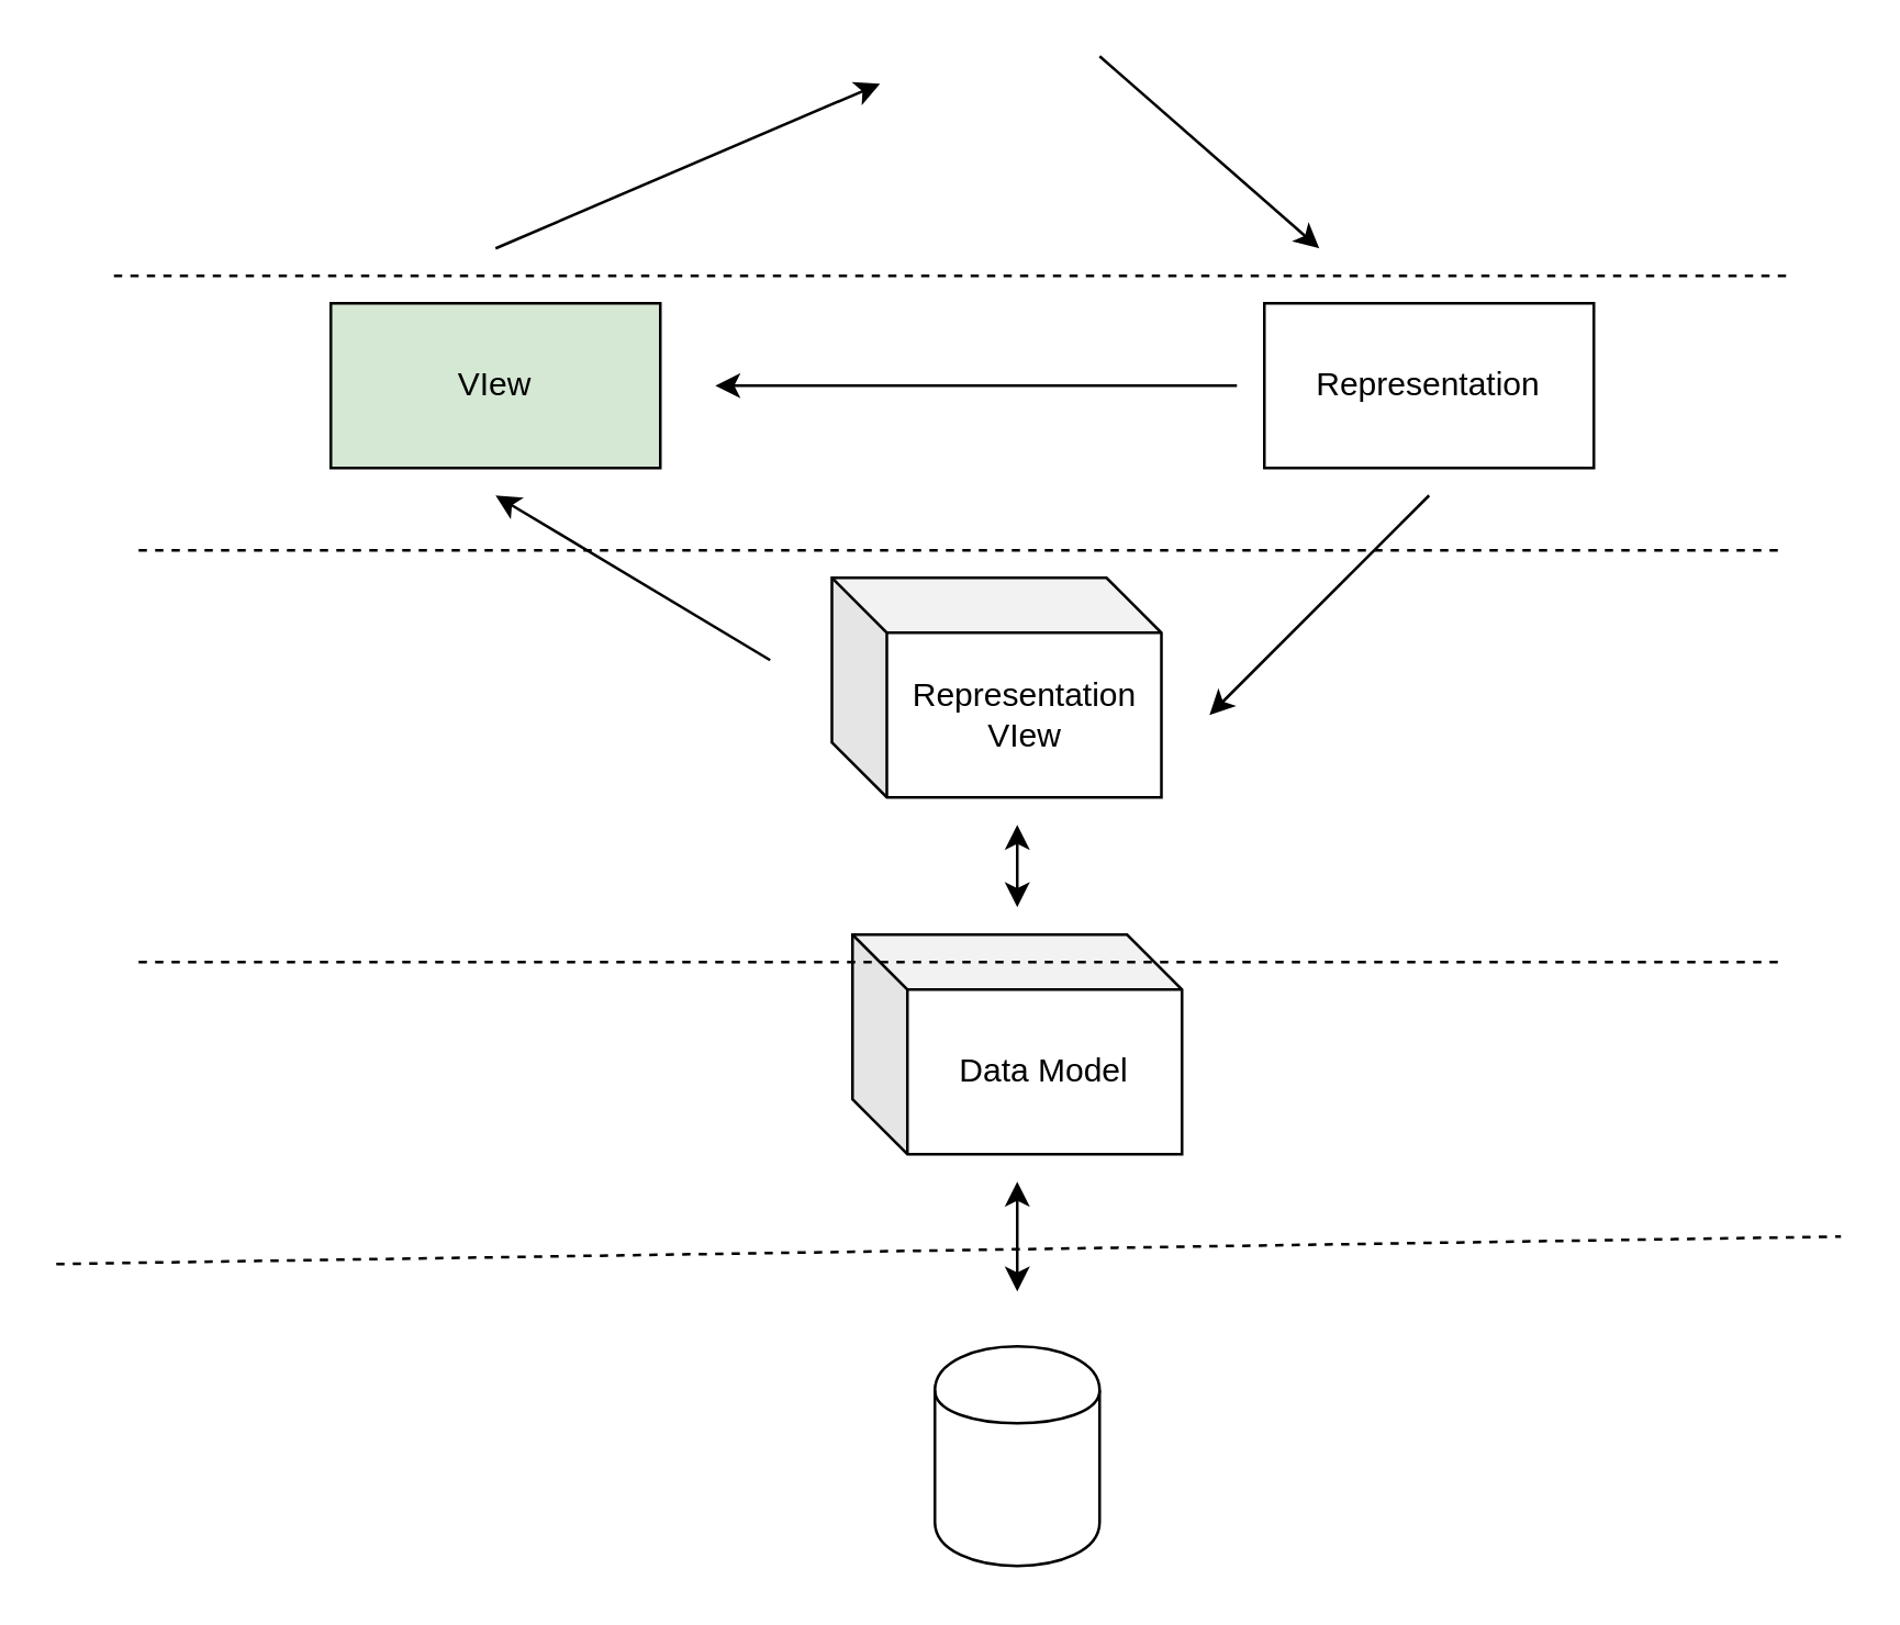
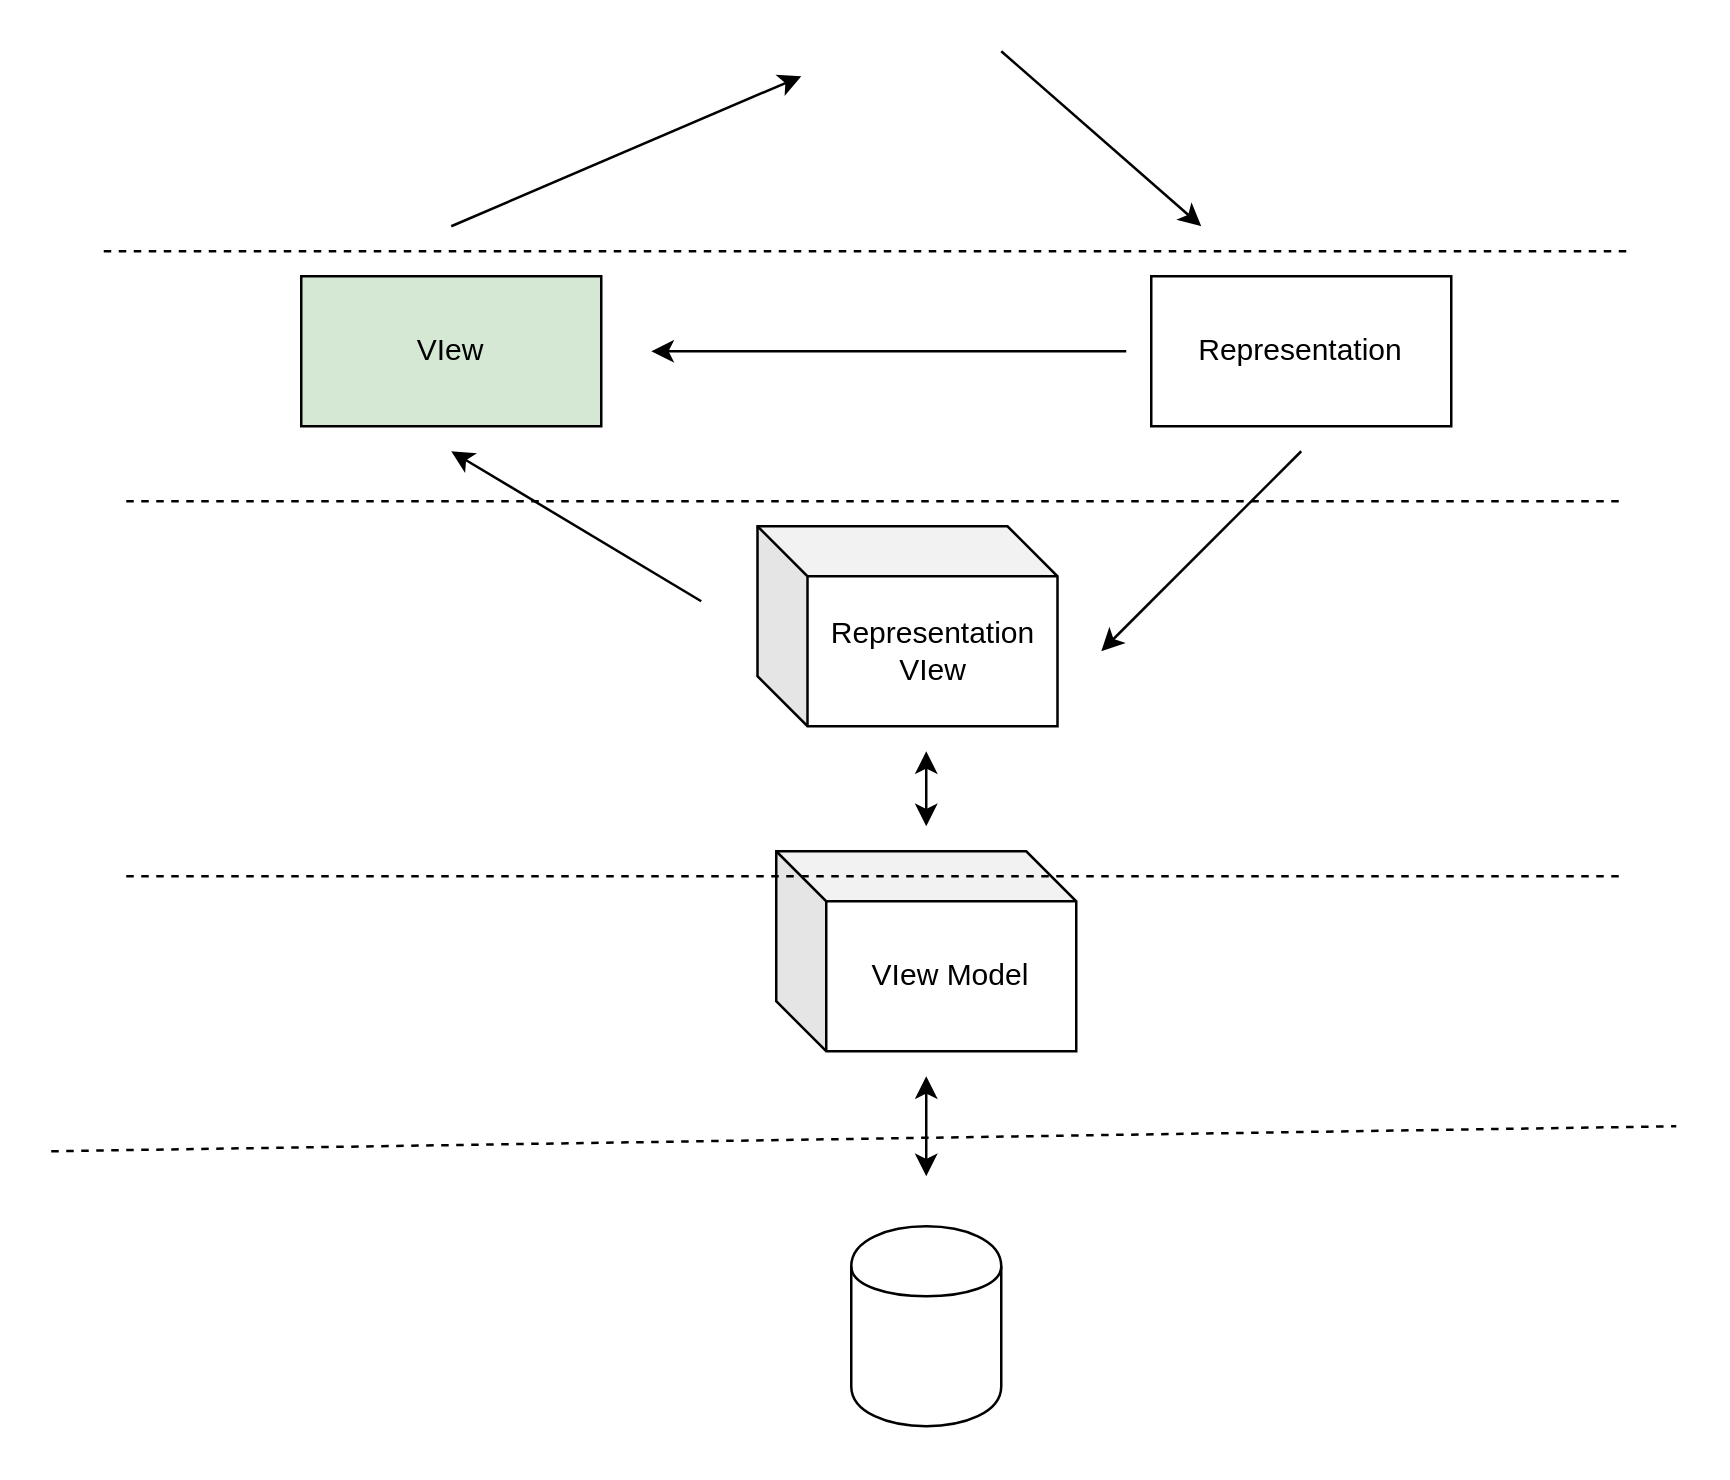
  <mxCell id="0" />
  <mxCell id="1" parent="0" />
  <mxCell id="2" value="VIew" style="rounded=0;whiteSpace=wrap;html=1;fillColor=#d5e8d4;" vertex="1" parent="1"><mxGeometry x="120" y="110" width="120" height="60" as="geometry" /></mxCell>
  <mxCell id="3" value="Representation" style="rounded=0;whiteSpace=wrap;html=1;" vertex="1" parent="1"><mxGeometry x="460" y="110" width="120" height="60" as="geometry" /></mxCell>
  <mxCell id="4" value="Representation VIew" style="shape=cube;whiteSpace=wrap;html=1;boundedLbl=1;backgroundOutline=1;darkOpacity=0.05;darkOpacity2=0.1;" vertex="1" parent="1"><mxGeometry x="302.5" y="210" width="120" height="80" as="geometry" /></mxCell>
  <mxCell id="5" value="" style="endArrow=classic;html=1;" edge="1" parent="1"><mxGeometry width="50" height="50" relative="1" as="geometry"><mxPoint x="400" y="20" as="sourcePoint" /><mxPoint x="480" y="90" as="targetPoint" /></mxGeometry></mxCell>
  <mxCell id="6" value="" style="endArrow=classic;html=1;" edge="1" parent="1"><mxGeometry width="50" height="50" relative="1" as="geometry"><mxPoint x="450" y="140" as="sourcePoint" /><mxPoint x="260" y="140" as="targetPoint" /></mxGeometry></mxCell>
  <mxCell id="7" value="" style="endArrow=classic;html=1;" edge="1" parent="1"><mxGeometry width="50" height="50" relative="1" as="geometry"><mxPoint x="280" y="240" as="sourcePoint" /><mxPoint x="180" y="180" as="targetPoint" /></mxGeometry></mxCell>
  <mxCell id="8" value="" style="endArrow=classic;html=1;" edge="1" parent="1"><mxGeometry width="50" height="50" relative="1" as="geometry"><mxPoint x="180" y="90" as="sourcePoint" /><mxPoint x="320" y="30" as="targetPoint" /></mxGeometry></mxCell>
  <mxCell id="9" value="" style="endArrow=classic;html=1;" edge="1" parent="1"><mxGeometry width="50" height="50" relative="1" as="geometry"><mxPoint x="520" y="180" as="sourcePoint" /><mxPoint x="440" y="260" as="targetPoint" /></mxGeometry></mxCell>
  <mxCell id="10" value="" style="shape=cylinder;whiteSpace=wrap;html=1;boundedLbl=1;backgroundOutline=1;" vertex="1" parent="1"><mxGeometry x="340" y="490" width="60" height="80" as="geometry" /></mxCell>
- <mxCell id="11" value="Data Model" style="shape=cube;whiteSpace=wrap;html=1;boundedLbl=1;backgroundOutline=1;darkOpacity=0.05;darkOpacity2=0.1;" vertex="1" parent="1"><mxGeometry x="310" y="340" width="120" height="80" as="geometry" /></mxCell>
+ <mxCell id="11" value="VIew Model" style="shape=cube;whiteSpace=wrap;html=1;boundedLbl=1;backgroundOutline=1;darkOpacity=0.05;darkOpacity2=0.1;" vertex="1" parent="1"><mxGeometry x="310" y="340" width="120" height="80" as="geometry" /></mxCell>
  <mxCell id="12" value="" style="endArrow=classic;startArrow=classic;html=1;" edge="1" parent="1"><mxGeometry width="50" height="50" relative="1" as="geometry"><mxPoint x="370" y="330" as="sourcePoint" /><mxPoint x="370" y="300" as="targetPoint" /></mxGeometry></mxCell>
  <mxCell id="13" value="" style="endArrow=classic;startArrow=classic;html=1;" edge="1" parent="1"><mxGeometry width="50" height="50" relative="1" as="geometry"><mxPoint x="370" y="470" as="sourcePoint" /><mxPoint x="370" y="430" as="targetPoint" /></mxGeometry></mxCell>
  <mxCell id="14" value="" style="endArrow=none;dashed=1;html=1;" edge="1" parent="1"><mxGeometry width="50" height="50" relative="1" as="geometry"><mxPoint x="650" y="100" as="sourcePoint" /><mxPoint x="40" y="100" as="targetPoint" /></mxGeometry></mxCell>
  <mxCell id="15" value="" style="endArrow=none;dashed=1;html=1;" edge="1" parent="1"><mxGeometry width="50" height="50" relative="1" as="geometry"><mxPoint x="20" y="460" as="sourcePoint" /><mxPoint x="670" y="450" as="targetPoint" /></mxGeometry></mxCell>
  <mxCell id="16" value="" style="endArrow=none;dashed=1;html=1;" edge="1" parent="1"><mxGeometry width="50" height="50" relative="1" as="geometry"><mxPoint x="50" y="200" as="sourcePoint" /><mxPoint x="650" y="200" as="targetPoint" /></mxGeometry></mxCell>
  <mxCell id="17" value="" style="endArrow=none;dashed=1;html=1;" edge="1" parent="1"><mxGeometry width="50" height="50" relative="1" as="geometry"><mxPoint x="50" y="350" as="sourcePoint" /><mxPoint x="650" y="350" as="targetPoint" /></mxGeometry></mxCell>
